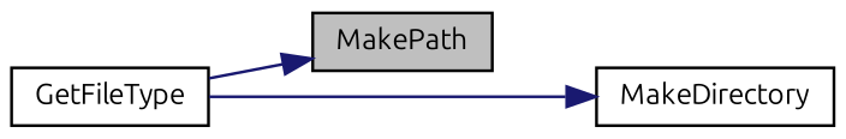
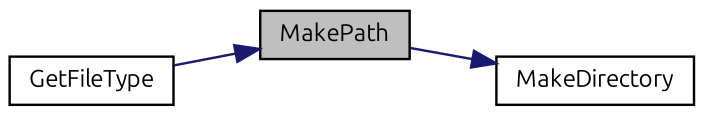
  digraph {
    fontname=Ubuntu
    rankdir=LR
    node [color=black fontname=Ubuntu fontsize=10 shape=record]
    edge [color=midnightblue fontname=Ubuntu fontsize=10 labelfontname=Helvetica labelfontsize=10 style=solid]
    n1 [fillcolor=grey75 fontcolor=black height=0.2 label=MakePath style=filled width=0.4]
    n2 [height=0.2 label=MakeDirectory width=0.4]
    n3 [height=0.2 label=GetFileType width=0.4]
-   n3 -> n2
+   n1 -> n2
    n3 -> n1
  }
